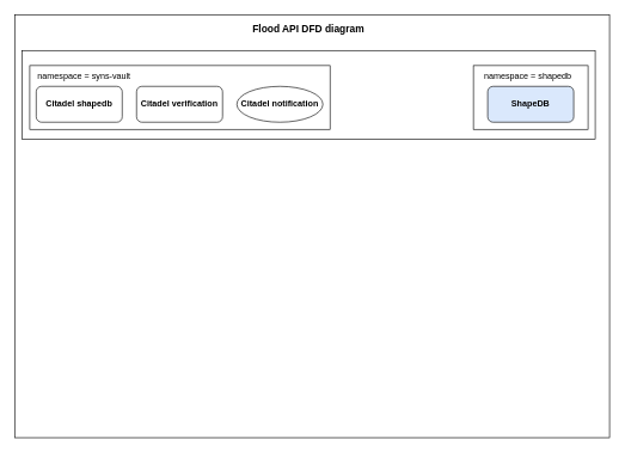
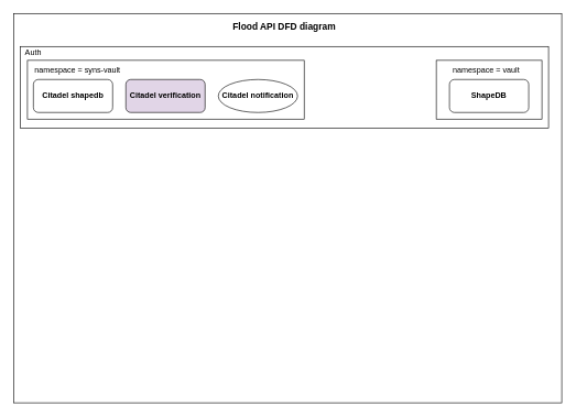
  <mxCell id="0" />
  <mxCell id="1" parent="0" />
  <mxCell id="2" value="" style="rounded=0;whiteSpace=wrap;html=1;" vertex="1" parent="1"><mxGeometry x="20" y="20" width="830" height="590" as="geometry" /></mxCell>
  <mxCell id="3" value="Flood API DFD diagram" style="text;html=1;strokeColor=none;fillColor=none;align=center;verticalAlign=middle;whiteSpace=wrap;rounded=0;fontStyle=1;fontSize=14;" vertex="1" parent="1"><mxGeometry x="340" y="25" width="180" height="30" as="geometry" /></mxCell>
  <mxCell id="4" value="" style="group" vertex="1" connectable="0" parent="1"><mxGeometry x="30" y="70" width="800" height="124" as="geometry" /></mxCell>
  <mxCell id="5" value="" style="rounded=0;whiteSpace=wrap;html=1;" vertex="1" parent="4"><mxGeometry width="800" height="124" as="geometry" /></mxCell>
+ <mxCell id="6" value="Auth" style="text;html=1;strokeColor=none;fillColor=none;align=center;verticalAlign=middle;whiteSpace=wrap;rounded=0;" vertex="1" parent="4"><mxGeometry width="40" height="20" as="geometry" /></mxCell>
  <mxCell id="7" value="" style="group" vertex="1" connectable="0" parent="4"><mxGeometry x="630" y="21" width="160" height="89" as="geometry" /></mxCell>
  <mxCell id="8" value="" style="rounded=0;whiteSpace=wrap;html=1;" vertex="1" parent="7"><mxGeometry width="160" height="89" as="geometry" /></mxCell>
- <mxCell id="9" value="namespace = shapedb" style="text;html=1;strokeColor=none;fillColor=none;align=center;verticalAlign=middle;whiteSpace=wrap;rounded=0;" vertex="1" parent="7"><mxGeometry x="1" width="150" height="30" as="geometry" /></mxCell>
- <mxCell id="10" value="ShapeDB" style="rounded=1;whiteSpace=wrap;html=1;fontStyle=1;fillColor=#dae8fc;" vertex="1" parent="7"><mxGeometry x="20" y="29" width="120" height="50" as="geometry" /></mxCell>
+ <mxCell id="9" value="namespace = vault" style="text;html=1;strokeColor=none;fillColor=none;align=center;verticalAlign=middle;whiteSpace=wrap;rounded=0;" vertex="1" parent="7"><mxGeometry x="1" width="150" height="30" as="geometry" /></mxCell>
+ <mxCell id="10" value="ShapeDB" style="rounded=1;whiteSpace=wrap;html=1;fontStyle=1" vertex="1" parent="7"><mxGeometry x="20" y="29" width="120" height="50" as="geometry" /></mxCell>
  <mxCell id="11" value="" style="group" vertex="1" connectable="0" parent="4"><mxGeometry x="11" y="21" width="419" height="89" as="geometry" /></mxCell>
  <mxCell id="12" value="" style="rounded=0;whiteSpace=wrap;html=1;" vertex="1" parent="11"><mxGeometry width="419" height="89" as="geometry" /></mxCell>
  <mxCell id="13" value="namespace = syns-vault" style="text;html=1;strokeColor=none;fillColor=none;align=center;verticalAlign=middle;whiteSpace=wrap;rounded=0;" vertex="1" parent="11"><mxGeometry x="1" width="150" height="30" as="geometry" /></mxCell>
  <mxCell id="14" value="" style="group" vertex="1" connectable="0" parent="11"><mxGeometry x="9" y="29" width="400" height="50" as="geometry" /></mxCell>
  <mxCell id="15" value="Citadel shapedb" style="rounded=1;whiteSpace=wrap;html=1;fontStyle=1" vertex="1" parent="14"><mxGeometry width="120" height="50" as="geometry" /></mxCell>
- <mxCell id="16" value="Citadel verification" style="rounded=1;whiteSpace=wrap;html=1;fontStyle=1" vertex="1" parent="14"><mxGeometry x="140" width="120" height="50" as="geometry" /></mxCell>
+ <mxCell id="16" value="Citadel verification" style="rounded=1;whiteSpace=wrap;html=1;fontStyle=1;fillColor=#e1d5e7;" vertex="1" parent="14"><mxGeometry x="140" width="120" height="50" as="geometry" /></mxCell>
  <mxCell id="17" value="Citadel notification" style="ellipse;whiteSpace=wrap;html=1;fontStyle=1;" vertex="1" parent="14"><mxGeometry x="280" width="120" height="50" as="geometry" /></mxCell>
